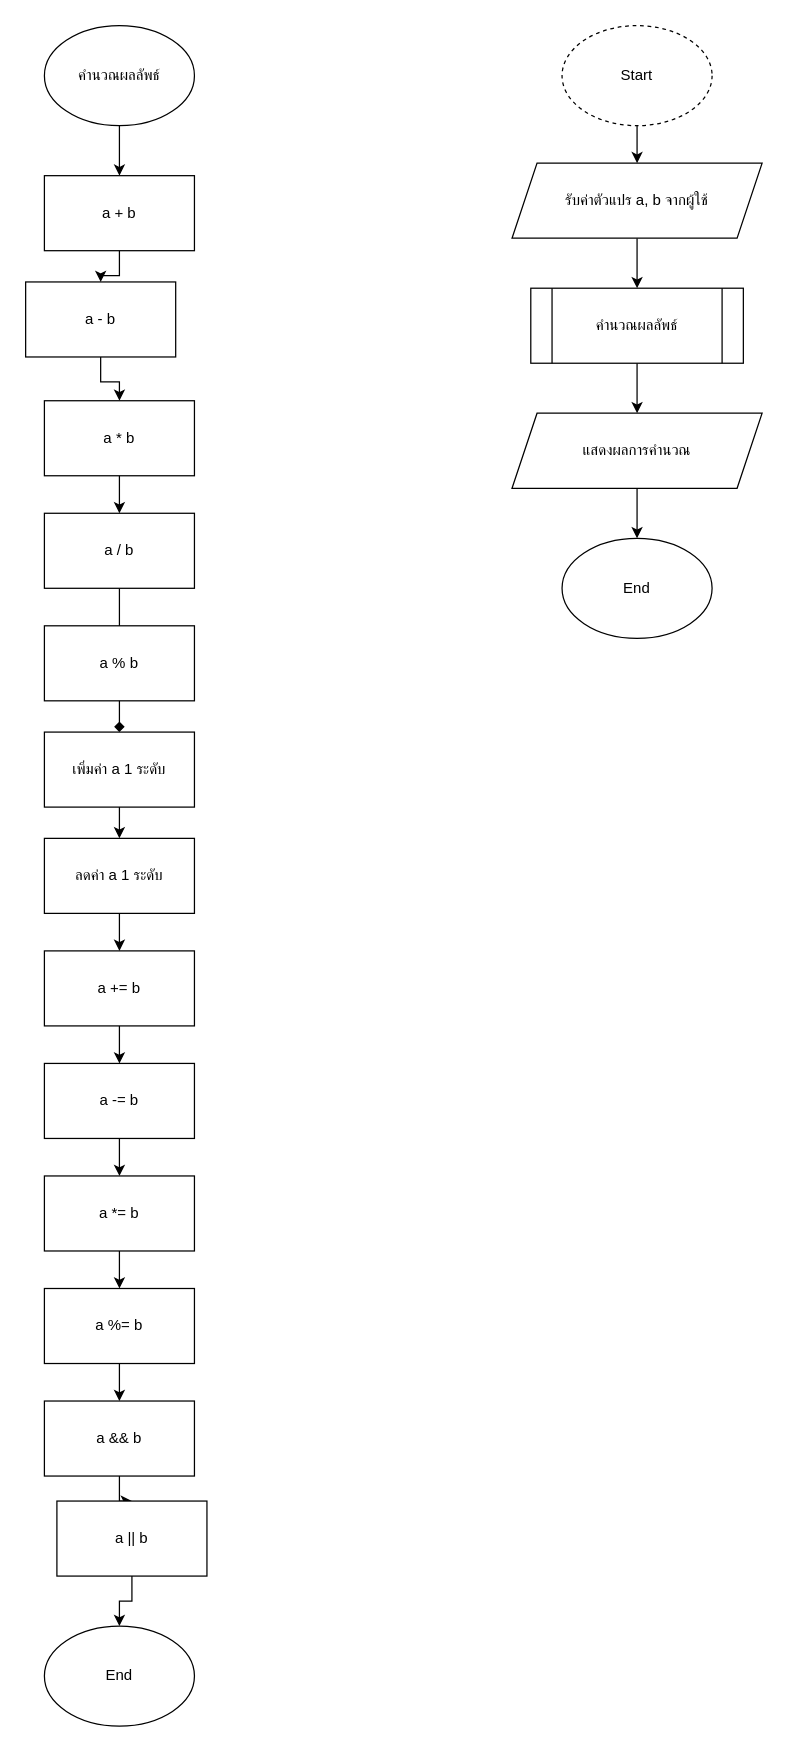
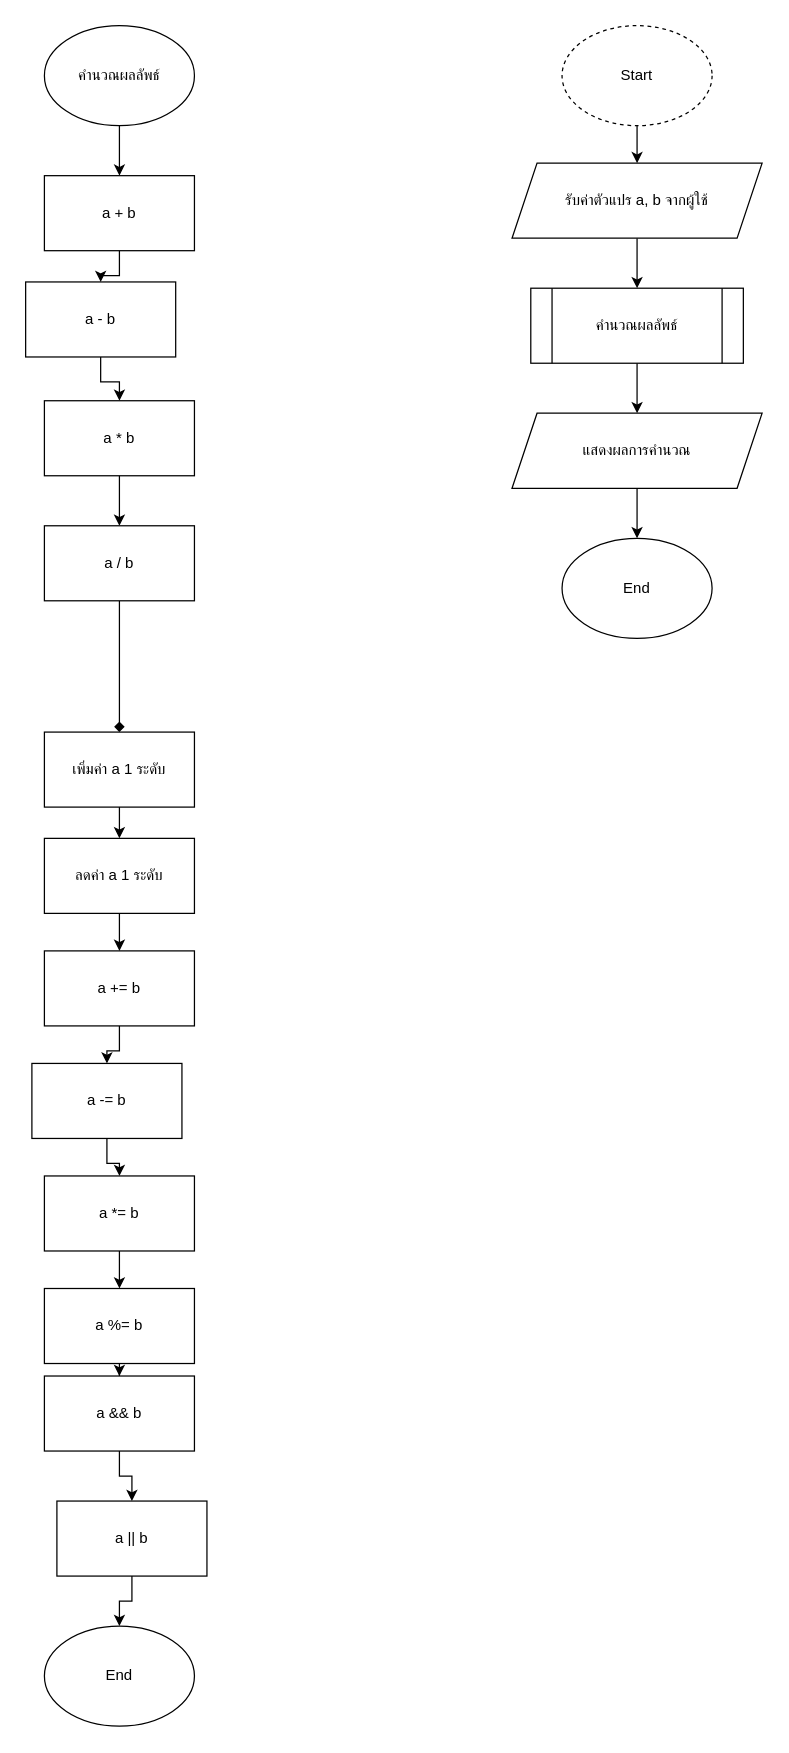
  <mxCell id="0" />
  <mxCell id="1" parent="0" />
  <mxCell id="2" value="" style="edgeStyle=orthogonalEdgeStyle;rounded=0;orthogonalLoop=1;jettySize=auto;html=1;" edge="1" parent="1" source="3" target="6"><mxGeometry relative="1" as="geometry" /></mxCell>
  <mxCell id="3" value="Start" style="ellipse;whiteSpace=wrap;html=1;dashed=1;" parent="1" vertex="1"><mxGeometry x="449" y="20" width="120" height="80" as="geometry" /></mxCell>
  <mxCell id="4" value="End" style="ellipse;whiteSpace=wrap;html=1;" parent="1" vertex="1"><mxGeometry x="449" y="430" width="120" height="80" as="geometry" /></mxCell>
  <mxCell id="5" value="" style="edgeStyle=orthogonalEdgeStyle;rounded=0;orthogonalLoop=1;jettySize=auto;html=1;" edge="1" parent="1" source="6" target="8"><mxGeometry relative="1" as="geometry" /></mxCell>
  <mxCell id="6" value="รับค่าตัวแปร a, b จากผู้ใช้" style="shape=parallelogram;perimeter=parallelogramPerimeter;whiteSpace=wrap;html=1;fixedSize=1;" vertex="1" parent="1"><mxGeometry x="409" y="130" width="200" height="60" as="geometry" /></mxCell>
  <mxCell id="7" value="" style="edgeStyle=orthogonalEdgeStyle;rounded=0;orthogonalLoop=1;jettySize=auto;html=1;" edge="1" parent="1" source="8" target="10"><mxGeometry relative="1" as="geometry" /></mxCell>
  <mxCell id="8" value="คำนวณผลลัพธ์" style="shape=process;whiteSpace=wrap;html=1;backgroundOutline=1;" vertex="1" parent="1"><mxGeometry x="424" y="230" width="170" height="60" as="geometry" /></mxCell>
  <mxCell id="9" value="" style="edgeStyle=orthogonalEdgeStyle;rounded=0;orthogonalLoop=1;jettySize=auto;html=1;" edge="1" parent="1" source="10" target="4"><mxGeometry relative="1" as="geometry" /></mxCell>
  <mxCell id="10" value="แสดงผลการคำนวณ" style="shape=parallelogram;perimeter=parallelogramPerimeter;whiteSpace=wrap;html=1;fixedSize=1;" vertex="1" parent="1"><mxGeometry x="409" y="330" width="200" height="60" as="geometry" /></mxCell>
  <mxCell id="11" value="" style="edgeStyle=orthogonalEdgeStyle;rounded=0;orthogonalLoop=1;jettySize=auto;html=1;" edge="1" parent="1" source="12" target="15"><mxGeometry relative="1" as="geometry" /></mxCell>
  <mxCell id="12" value="คำนวณผลลัพธ์" style="ellipse;whiteSpace=wrap;html=1;" vertex="1" parent="1"><mxGeometry x="35" y="20" width="120" height="80" as="geometry" /></mxCell>
  <mxCell id="13" value="End" style="ellipse;whiteSpace=wrap;html=1;" vertex="1" parent="1"><mxGeometry x="35" y="1300" width="120" height="80" as="geometry" /></mxCell>
  <mxCell id="14" value="" style="edgeStyle=orthogonalEdgeStyle;rounded=0;orthogonalLoop=1;jettySize=auto;html=1;" edge="1" parent="1" source="15" target="17"><mxGeometry relative="1" as="geometry" /></mxCell>
  <mxCell id="15" value="a + b" style="rounded=0;whiteSpace=wrap;html=1;" vertex="1" parent="1"><mxGeometry x="35" y="140" width="120" height="60" as="geometry" /></mxCell>
  <mxCell id="16" value="" style="edgeStyle=orthogonalEdgeStyle;rounded=0;orthogonalLoop=1;jettySize=auto;html=1;" edge="1" parent="1" source="17" target="19"><mxGeometry relative="1" as="geometry" /></mxCell>
  <mxCell id="17" value="a - b" style="rounded=0;whiteSpace=wrap;html=1;" vertex="1" parent="1"><mxGeometry x="20" y="225" width="120" height="60" as="geometry" /></mxCell>
  <mxCell id="18" value="" style="edgeStyle=orthogonalEdgeStyle;rounded=0;orthogonalLoop=1;jettySize=auto;html=1;" edge="1" parent="1" source="19" target="21"><mxGeometry relative="1" as="geometry" /></mxCell>
  <mxCell id="19" value="a * b" style="rounded=0;whiteSpace=wrap;html=1;" vertex="1" parent="1"><mxGeometry x="35" y="320" width="120" height="60" as="geometry" /></mxCell>
  <mxCell id="20" value="" style="edgeStyle=orthogonalEdgeStyle;rounded=0;orthogonalLoop=1;jettySize=auto;html=1;endArrow=diamond;" edge="1" parent="1" source="21" target="24"><mxGeometry relative="1" as="geometry" /></mxCell>
- <mxCell id="21" value="a / b" style="rounded=0;whiteSpace=wrap;html=1;" vertex="1" parent="1"><mxGeometry x="35" y="410" width="120" height="60" as="geometry" /></mxCell>
- <mxCell id="22" value="a % b" style="rounded=0;whiteSpace=wrap;html=1;" vertex="1" parent="1"><mxGeometry x="35" y="500" width="120" height="60" as="geometry" /></mxCell>
+ <mxCell id="21" value="a / b" style="rounded=0;whiteSpace=wrap;html=1;" vertex="1" parent="1"><mxGeometry x="35" y="420" width="120" height="60" as="geometry" /></mxCell>
  <mxCell id="23" value="" style="edgeStyle=orthogonalEdgeStyle;rounded=0;orthogonalLoop=1;jettySize=auto;html=1;" edge="1" parent="1" source="24" target="26"><mxGeometry relative="1" as="geometry" /></mxCell>
  <mxCell id="24" value="เพิ่มค่า a 1 ระดับ" style="rounded=0;whiteSpace=wrap;html=1;" vertex="1" parent="1"><mxGeometry x="35" y="585" width="120" height="60" as="geometry" /></mxCell>
  <mxCell id="25" value="" style="edgeStyle=orthogonalEdgeStyle;rounded=0;orthogonalLoop=1;jettySize=auto;html=1;" edge="1" parent="1" source="26" target="28"><mxGeometry relative="1" as="geometry" /></mxCell>
  <mxCell id="26" value="ลดค่า a 1 ระดับ" style="rounded=0;whiteSpace=wrap;html=1;" vertex="1" parent="1"><mxGeometry x="35" y="670" width="120" height="60" as="geometry" /></mxCell>
  <mxCell id="27" value="" style="edgeStyle=orthogonalEdgeStyle;rounded=0;orthogonalLoop=1;jettySize=auto;html=1;" edge="1" parent="1" source="28" target="30"><mxGeometry relative="1" as="geometry" /></mxCell>
  <mxCell id="28" value="a += b" style="rounded=0;whiteSpace=wrap;html=1;" vertex="1" parent="1"><mxGeometry x="35" y="760" width="120" height="60" as="geometry" /></mxCell>
  <mxCell id="29" value="" style="edgeStyle=orthogonalEdgeStyle;rounded=0;orthogonalLoop=1;jettySize=auto;html=1;" edge="1" parent="1" source="30" target="32"><mxGeometry relative="1" as="geometry" /></mxCell>
- <mxCell id="30" value="a -= b" style="rounded=0;whiteSpace=wrap;html=1;" vertex="1" parent="1"><mxGeometry x="35" y="850" width="120" height="60" as="geometry" /></mxCell>
+ <mxCell id="30" value="a -= b" style="rounded=0;whiteSpace=wrap;html=1;" vertex="1" parent="1"><mxGeometry x="25" y="850" width="120" height="60" as="geometry" /></mxCell>
  <mxCell id="31" value="" style="edgeStyle=orthogonalEdgeStyle;rounded=0;orthogonalLoop=1;jettySize=auto;html=1;" edge="1" parent="1" source="32" target="34"><mxGeometry relative="1" as="geometry" /></mxCell>
  <mxCell id="32" value="a *= b" style="rounded=0;whiteSpace=wrap;html=1;" vertex="1" parent="1"><mxGeometry x="35" y="940" width="120" height="60" as="geometry" /></mxCell>
  <mxCell id="33" value="" style="edgeStyle=orthogonalEdgeStyle;rounded=0;orthogonalLoop=1;jettySize=auto;html=1;" edge="1" parent="1" source="34" target="36"><mxGeometry relative="1" as="geometry" /></mxCell>
  <mxCell id="34" value="a %= b" style="rounded=0;whiteSpace=wrap;html=1;" vertex="1" parent="1"><mxGeometry x="35" y="1030" width="120" height="60" as="geometry" /></mxCell>
  <mxCell id="35" value="" style="edgeStyle=orthogonalEdgeStyle;rounded=0;orthogonalLoop=1;jettySize=auto;html=1;" edge="1" parent="1" source="36" target="38"><mxGeometry relative="1" as="geometry" /></mxCell>
- <mxCell id="36" value="a &amp;amp;&amp;amp; b" style="rounded=0;whiteSpace=wrap;html=1;" vertex="1" parent="1"><mxGeometry x="35" y="1120" width="120" height="60" as="geometry" /></mxCell>
+ <mxCell id="36" value="a &amp;amp;&amp;amp; b" style="rounded=0;whiteSpace=wrap;html=1;" vertex="1" parent="1"><mxGeometry x="35" y="1100" width="120" height="60" as="geometry" /></mxCell>
  <mxCell id="37" value="" style="edgeStyle=orthogonalEdgeStyle;rounded=0;orthogonalLoop=1;jettySize=auto;html=1;" edge="1" parent="1" source="38" target="13"><mxGeometry relative="1" as="geometry" /></mxCell>
  <mxCell id="38" value="a || b" style="rounded=0;whiteSpace=wrap;html=1;" vertex="1" parent="1"><mxGeometry x="45" y="1200" width="120" height="60" as="geometry" /></mxCell>
